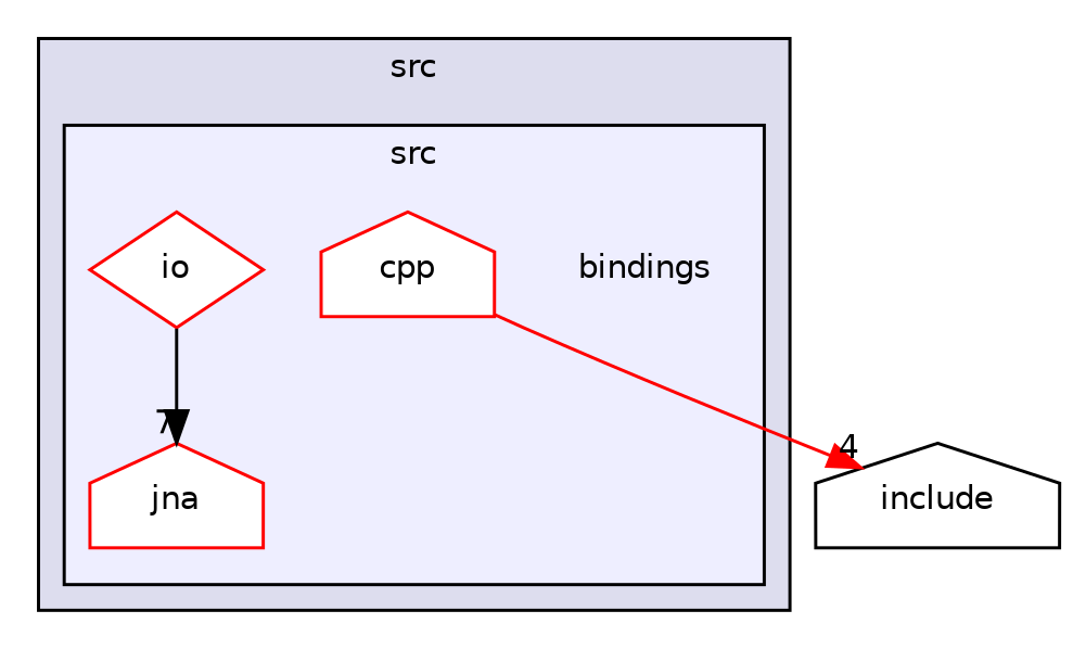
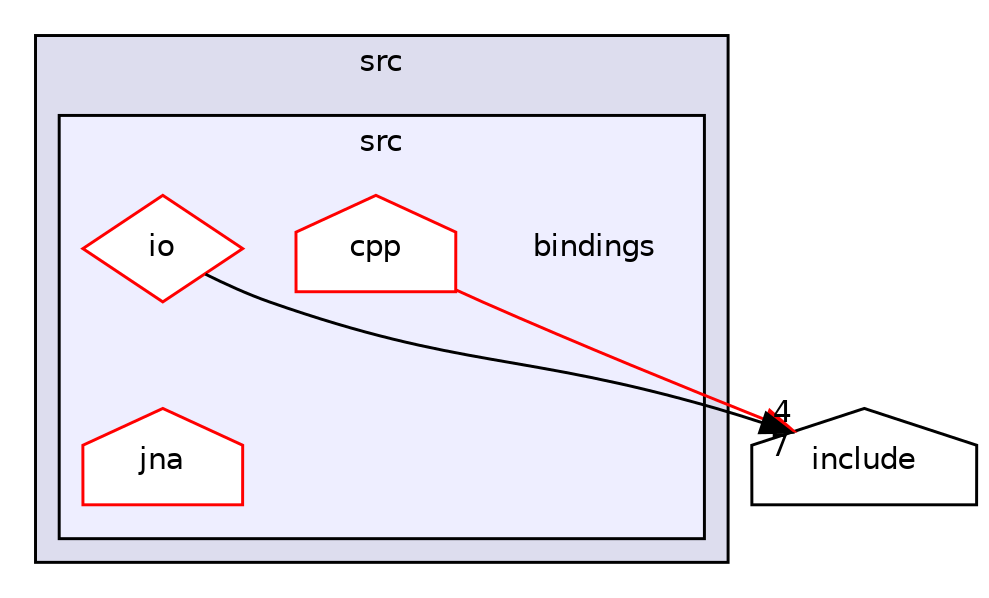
  digraph {
    compound=true
    node [color=red fontname=Helvetica fontsize=10 shape=house fillcolor=white style=filled]
    edge [labeldistance=1.5 labelfontname=Helvetica labelfontsize=10]
    n1 [label=bindings shape=plaintext fillcolor="" style=""]
    n2 [label=cpp]
    n3 [label=io shape=diamond]
    n4 [label=jna]
    n5 [label=include color="" fillcolor="" style=""]
    subgraph cluster_1 {
      bgcolor="#ddddee"
      fontname=Helvetica
      fontsize=10
      label=src
      pencolor=black
      subgraph cluster_2 {
        bgcolor="#eeeeff"
        fontname=Helvetica
        fontsize=10
        label=src
        pencolor=black
        n1
        n2
        n3
        n4
      }
    }
    n2 -> n5 [color=red headlabel=4]
-   n3 -> n4 [color=black headlabel=7]
+   n3 -> n5 [color=black headlabel=7]
  }
